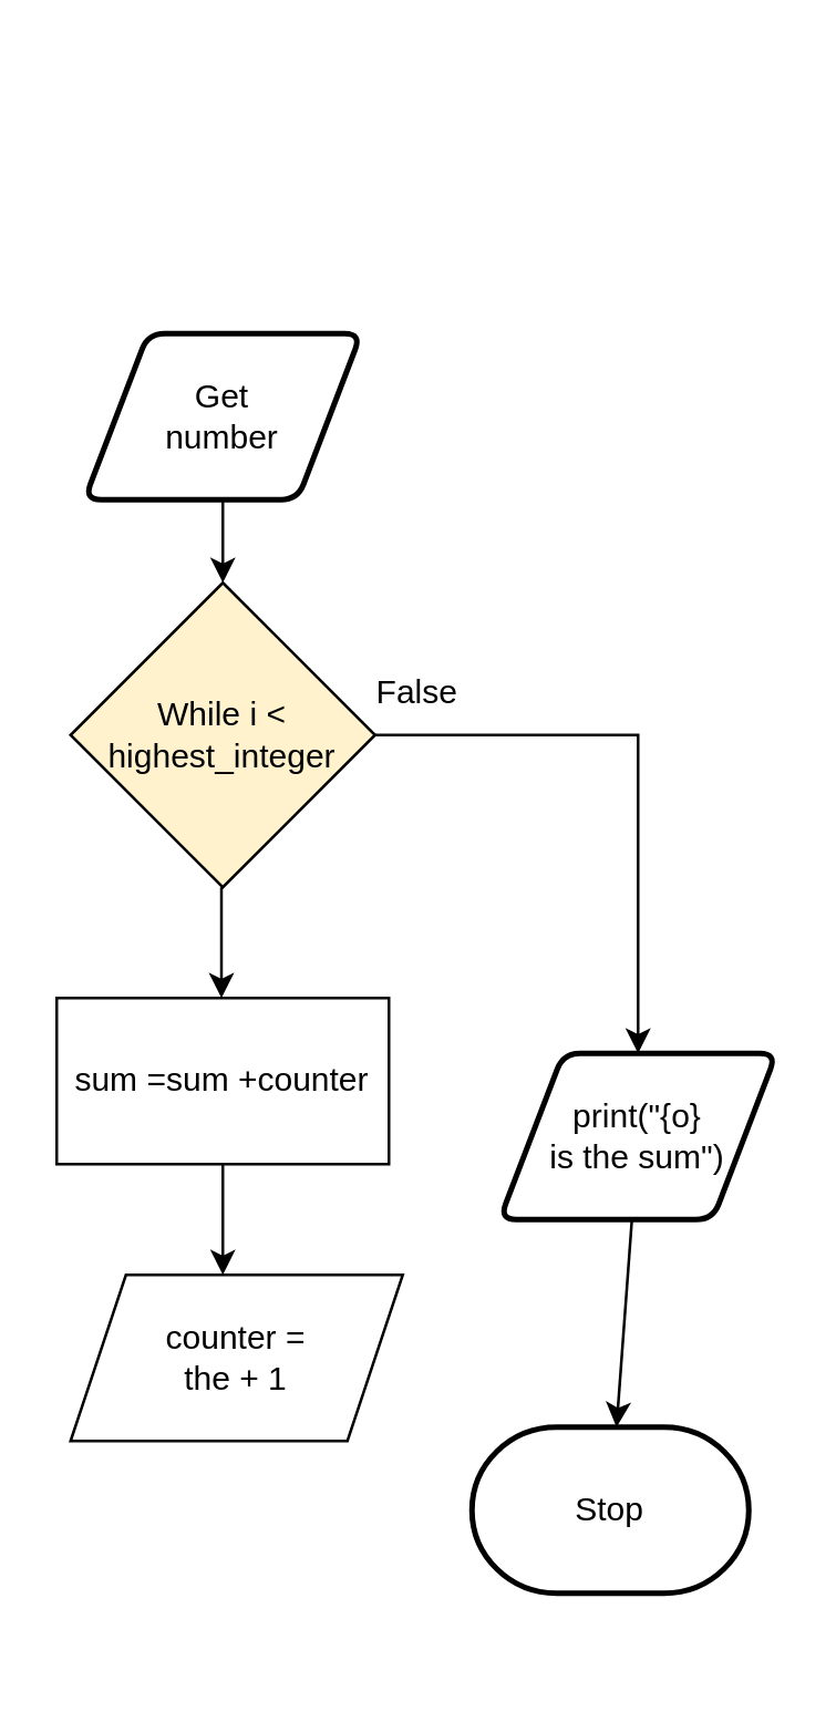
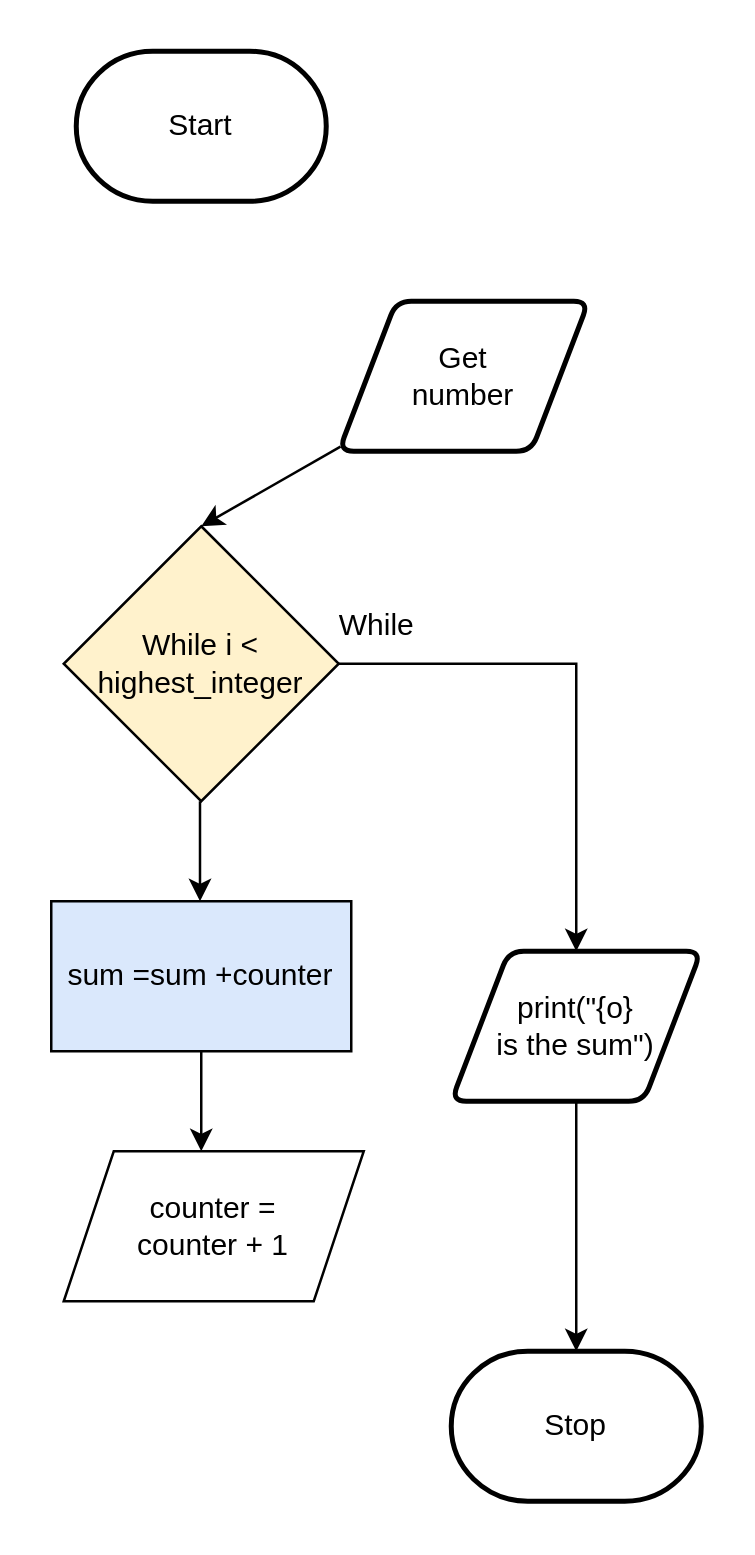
  <mxCell id="0" />
  <mxCell id="1" parent="0" />
+ <mxCell id="2" value="Start" style="strokeWidth=2;html=1;shape=mxgraph.flowchart.terminator;whiteSpace=wrap;" parent="1" vertex="1"><mxGeometry x="30" y="20" width="100" height="60" as="geometry" /></mxCell>
  <mxCell id="3" style="edgeStyle=none;html=1;" parent="1" source="4" edge="1"><mxGeometry relative="1" as="geometry"><mxPoint x="80" y="210" as="targetPoint" /></mxGeometry></mxCell>
- <mxCell id="4" value="Get &lt;br&gt;number" style="shape=parallelogram;html=1;strokeWidth=2;perimeter=parallelogramPerimeter;whiteSpace=wrap;rounded=1;arcSize=12;size=0.23;" parent="1" vertex="1"><mxGeometry x="30" y="120" width="100" height="60" as="geometry" /></mxCell>
+ <mxCell id="4" value="Get &lt;br&gt;number" style="shape=parallelogram;html=1;strokeWidth=2;perimeter=parallelogramPerimeter;whiteSpace=wrap;rounded=1;arcSize=12;size=0.23;" parent="1" vertex="1"><mxGeometry x="135" y="120" width="100" height="60" as="geometry" /></mxCell>
  <mxCell id="5" style="edgeStyle=none;html=1;" parent="1" source="6" target="7" edge="1"><mxGeometry relative="1" as="geometry" /></mxCell>
  <mxCell id="6" value="print(&quot;{o} &lt;br&gt;is the sum&quot;)" style="shape=parallelogram;html=1;strokeWidth=2;perimeter=parallelogramPerimeter;whiteSpace=wrap;rounded=1;arcSize=12;size=0.23;" parent="1" vertex="1"><mxGeometry x="180" y="380" width="100" height="60" as="geometry" /></mxCell>
- <mxCell id="7" value="Stop" style="strokeWidth=2;html=1;shape=mxgraph.flowchart.terminator;whiteSpace=wrap;" parent="1" vertex="1"><mxGeometry x="170" y="515" width="100" height="60" as="geometry" /></mxCell>
+ <mxCell id="7" value="Stop" style="strokeWidth=2;html=1;shape=mxgraph.flowchart.terminator;whiteSpace=wrap;" parent="1" vertex="1"><mxGeometry x="180" y="540" width="100" height="60" as="geometry" /></mxCell>
  <mxCell id="8" value="While i &amp;lt; highest_integer" style="rhombus;whiteSpace=wrap;html=1;fillColor=#fff2cc;" vertex="1" parent="1"><mxGeometry x="25" y="210" width="110" height="110" as="geometry" /></mxCell>
  <mxCell id="9" style="edgeStyle=none;html=1;" edge="1" parent="1"><mxGeometry relative="1" as="geometry"><mxPoint x="79.5" y="360" as="targetPoint" /><mxPoint x="79.5" y="320" as="sourcePoint" /></mxGeometry></mxCell>
  <mxCell id="10" style="edgeStyle=elbowEdgeStyle;html=1;elbow=vertical;entryX=0.5;entryY=0;entryDx=0;entryDy=0;rounded=0;exitX=1;exitY=0.5;exitDx=0;exitDy=0;" edge="1" parent="1" source="8" target="6"><mxGeometry relative="1" as="geometry"><mxPoint x="270" y="390" as="targetPoint" /><mxPoint x="133.333" y="380" as="sourcePoint" /><Array as="points"><mxPoint x="180" y="265" /></Array></mxGeometry></mxCell>
  <mxCell id="11" style="edgeStyle=elbowEdgeStyle;rounded=0;elbow=vertical;html=1;" edge="1" parent="1" source="12"><mxGeometry relative="1" as="geometry"><mxPoint x="80" y="460" as="targetPoint" /></mxGeometry></mxCell>
- <mxCell id="12" value="&lt;span&gt;sum =sum +counter&lt;/span&gt;" style="rounded=0;whiteSpace=wrap;html=1;" vertex="1" parent="1"><mxGeometry x="20" y="360" width="120" height="60" as="geometry" /></mxCell>
- <mxCell id="13" value="counter = &lt;br&gt;the + 1" style="shape=parallelogram;perimeter=parallelogramPerimeter;whiteSpace=wrap;html=1;fixedSize=1;" vertex="1" parent="1"><mxGeometry x="25" y="460" width="120" height="60" as="geometry" /></mxCell>
- <mxCell id="14" value="False" style="text;html=1;align=center;verticalAlign=middle;resizable=0;points=[];autosize=1;strokeColor=none;fillColor=none;" vertex="1" parent="1"><mxGeometry x="125" y="240" width="50" height="20" as="geometry" /></mxCell>
+ <mxCell id="12" value="&lt;span&gt;sum =sum +counter&lt;/span&gt;" style="rounded=0;whiteSpace=wrap;html=1;fillColor=#dae8fc;" vertex="1" parent="1"><mxGeometry x="20" y="360" width="120" height="60" as="geometry" /></mxCell>
+ <mxCell id="13" value="counter = &lt;br&gt;counter + 1" style="shape=parallelogram;perimeter=parallelogramPerimeter;whiteSpace=wrap;html=1;fixedSize=1;" vertex="1" parent="1"><mxGeometry x="25" y="460" width="120" height="60" as="geometry" /></mxCell>
+ <mxCell id="14" value="While" style="text;html=1;align=center;verticalAlign=middle;resizable=0;points=[];autosize=1;strokeColor=none;fillColor=none;" vertex="1" parent="1"><mxGeometry x="125" y="240" width="50" height="20" as="geometry" /></mxCell>
